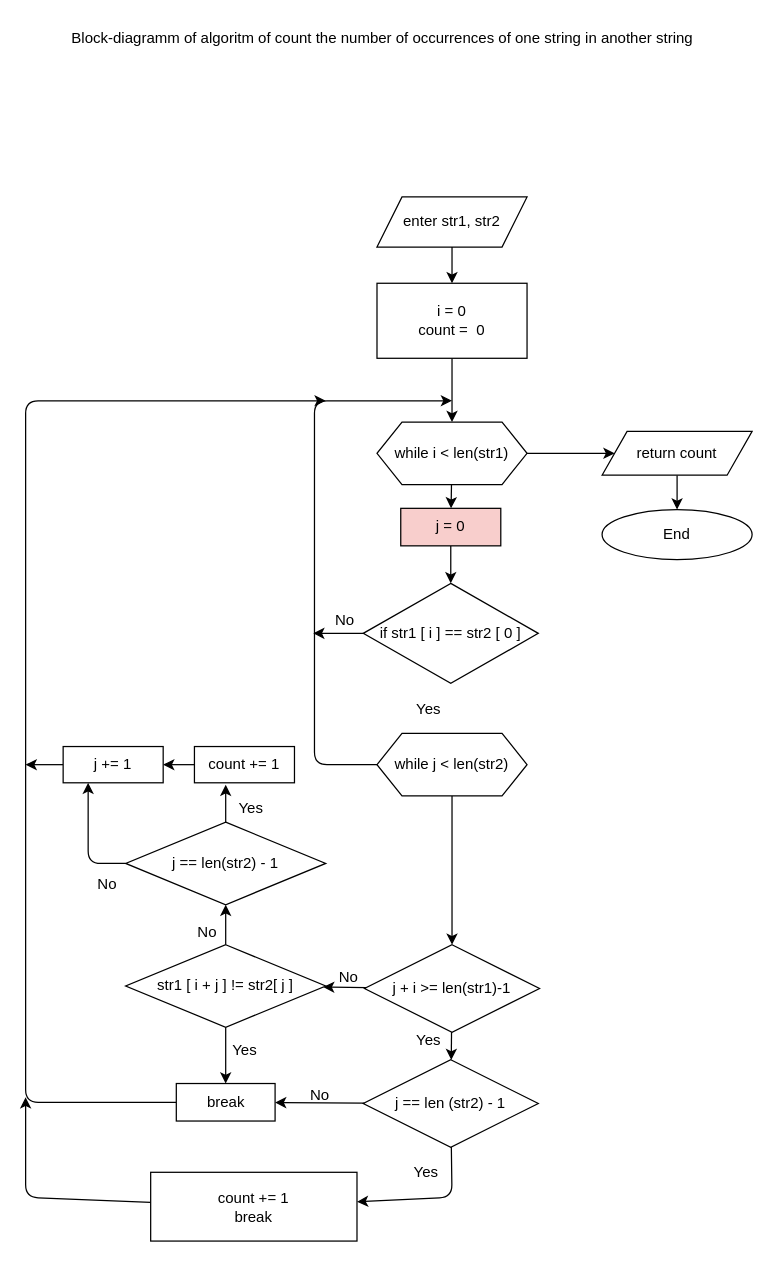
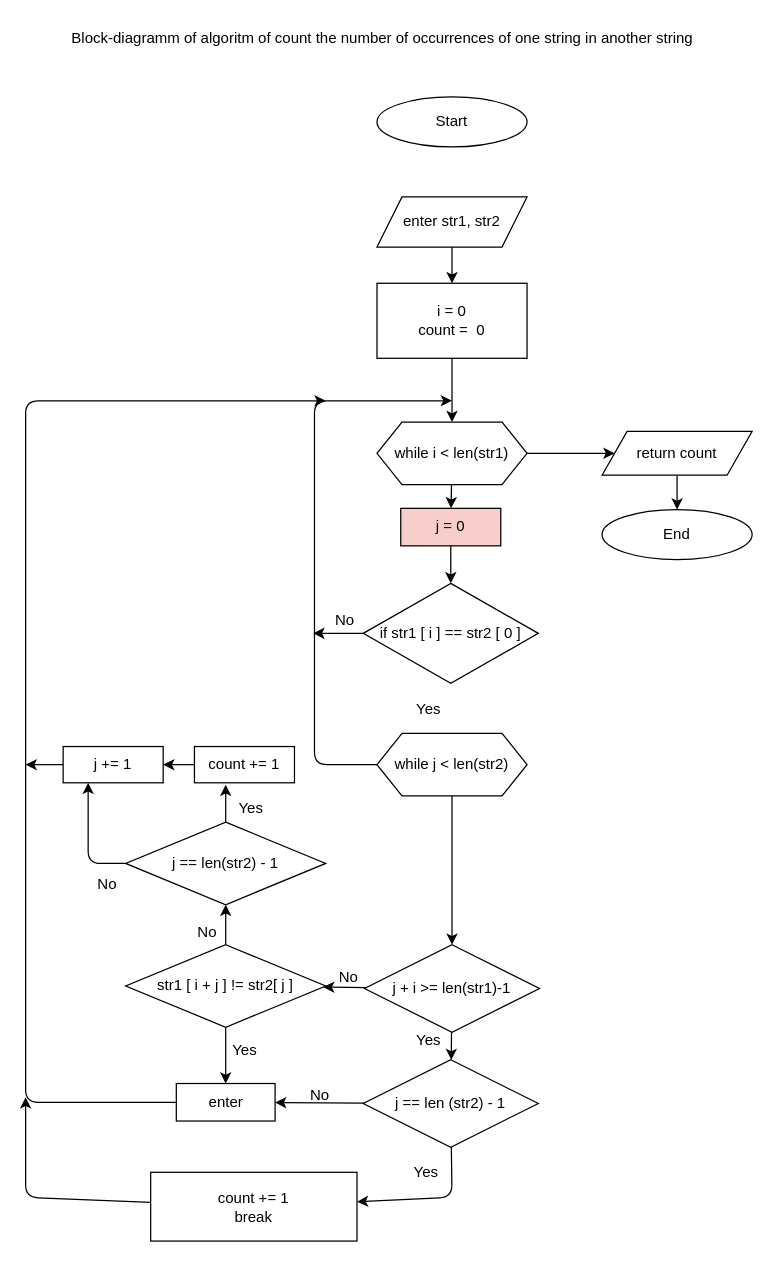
  <mxCell id="0" />
  <mxCell id="1" parent="0" />
+ <mxCell id="2" value="Start" style="ellipse;whiteSpace=wrap;html=1;" parent="1" vertex="1"><mxGeometry x="301" y="77" width="120" height="40" as="geometry" /></mxCell>
  <mxCell id="3" value="" style="edgeStyle=none;html=1;" parent="1" source="4" target="7" edge="1"><mxGeometry relative="1" as="geometry" /></mxCell>
  <mxCell id="4" value="i = 0&lt;br&gt;count =&amp;nbsp; 0" style="whiteSpace=wrap;html=1;" parent="1" vertex="1"><mxGeometry x="301" y="226" width="120" height="60" as="geometry" /></mxCell>
  <mxCell id="5" value="" style="edgeStyle=none;html=1;" parent="1" source="7" target="11" edge="1"><mxGeometry relative="1" as="geometry" /></mxCell>
  <mxCell id="6" value="" style="edgeStyle=none;html=1;" parent="1" source="7" target="16" edge="1"><mxGeometry relative="1" as="geometry" /></mxCell>
  <mxCell id="7" value="while i &amp;lt; len(str1)" style="shape=hexagon;perimeter=hexagonPerimeter2;whiteSpace=wrap;html=1;fixedSize=1;" parent="1" vertex="1"><mxGeometry x="301" y="337" width="120" height="50" as="geometry" /></mxCell>
  <mxCell id="8" value="" style="edgeStyle=none;html=1;" parent="1" source="9" target="4" edge="1"><mxGeometry relative="1" as="geometry" /></mxCell>
  <mxCell id="9" value="enter str1, str2" style="shape=parallelogram;perimeter=parallelogramPerimeter;whiteSpace=wrap;html=1;fixedSize=1;" parent="1" vertex="1"><mxGeometry x="301" y="157" width="120" height="40" as="geometry" /></mxCell>
  <mxCell id="10" value="" style="edgeStyle=none;html=1;" parent="1" source="11" target="19" edge="1"><mxGeometry relative="1" as="geometry" /></mxCell>
  <mxCell id="11" value="j = 0" style="whiteSpace=wrap;html=1;fillColor=#f8cecc;" parent="1" vertex="1"><mxGeometry x="320" y="406" width="80" height="30" as="geometry" /></mxCell>
  <mxCell id="12" value="" style="edgeStyle=none;html=1;" parent="1" source="13" target="24" edge="1"><mxGeometry relative="1" as="geometry" /></mxCell>
  <mxCell id="13" value="while j &amp;lt; len(str2)" style="shape=hexagon;perimeter=hexagonPerimeter2;whiteSpace=wrap;html=1;fixedSize=1;" parent="1" vertex="1"><mxGeometry x="301" y="586" width="120" height="50" as="geometry" /></mxCell>
  <mxCell id="14" style="edgeStyle=none;html=1;" parent="1" source="13" edge="1"><mxGeometry relative="1" as="geometry"><mxPoint x="361" y="320" as="targetPoint" /><Array as="points"><mxPoint x="251" y="611" /><mxPoint x="251" y="477" /><mxPoint x="251" y="320" /></Array></mxGeometry></mxCell>
  <mxCell id="15" value="" style="edgeStyle=none;html=1;" parent="1" source="16" target="17" edge="1"><mxGeometry relative="1" as="geometry" /></mxCell>
  <mxCell id="16" value="return count" style="shape=parallelogram;perimeter=parallelogramPerimeter;whiteSpace=wrap;html=1;fixedSize=1;" parent="1" vertex="1"><mxGeometry x="481" y="344.5" width="120" height="35" as="geometry" /></mxCell>
  <mxCell id="17" value="End" style="ellipse;whiteSpace=wrap;html=1;" parent="1" vertex="1"><mxGeometry x="481" y="407" width="120" height="40" as="geometry" /></mxCell>
  <mxCell id="18" style="edgeStyle=none;html=1;exitX=0;exitY=0.5;exitDx=0;exitDy=0;" parent="1" source="19" edge="1"><mxGeometry relative="1" as="geometry"><mxPoint x="250" y="506" as="targetPoint" /></mxGeometry></mxCell>
  <mxCell id="19" value="if str1 [ i ] == str2 [ 0 ]" style="rhombus;whiteSpace=wrap;html=1;" parent="1" vertex="1"><mxGeometry x="290" y="466" width="140" height="80" as="geometry" /></mxCell>
  <mxCell id="20" value="No" style="text;html=1;align=center;verticalAlign=middle;resizable=0;points=[];autosize=1;strokeColor=none;fillColor=none;" parent="1" vertex="1"><mxGeometry x="260" y="486" width="30" height="20" as="geometry" /></mxCell>
  <mxCell id="21" value="Yes" style="text;html=1;align=center;verticalAlign=middle;resizable=0;points=[];autosize=1;strokeColor=none;fillColor=none;" parent="1" vertex="1"><mxGeometry x="322" y="557" width="40" height="20" as="geometry" /></mxCell>
  <mxCell id="22" value="" style="edgeStyle=none;html=1;" parent="1" source="24" target="27" edge="1"><mxGeometry relative="1" as="geometry" /></mxCell>
  <mxCell id="23" value="" style="edgeStyle=none;html=1;" parent="1" source="24" target="41" edge="1"><mxGeometry relative="1" as="geometry" /></mxCell>
  <mxCell id="24" value="j + i &amp;gt;= len(str1)-1" style="rhombus;whiteSpace=wrap;html=1;" parent="1" vertex="1"><mxGeometry x="291" y="755" width="140" height="70" as="geometry" /></mxCell>
  <mxCell id="25" value="" style="edgeStyle=none;html=1;" parent="1" source="27" target="30" edge="1"><mxGeometry relative="1" as="geometry"><Array as="points"><mxPoint x="361" y="957" /></Array></mxGeometry></mxCell>
  <mxCell id="26" value="" style="edgeStyle=none;html=1;" parent="1" source="27" target="33" edge="1"><mxGeometry relative="1" as="geometry" /></mxCell>
  <mxCell id="27" value="j == len (str2) - 1" style="rhombus;whiteSpace=wrap;html=1;" parent="1" vertex="1"><mxGeometry x="290" y="847" width="140" height="70" as="geometry" /></mxCell>
  <mxCell id="28" value="Yes" style="text;html=1;align=center;verticalAlign=middle;resizable=0;points=[];autosize=1;strokeColor=none;fillColor=none;" parent="1" vertex="1"><mxGeometry x="322" y="822" width="40" height="20" as="geometry" /></mxCell>
  <mxCell id="29" style="edgeStyle=none;html=1;" parent="1" source="30" edge="1"><mxGeometry relative="1" as="geometry"><mxPoint x="20" y="877" as="targetPoint" /><Array as="points"><mxPoint x="20" y="957" /></Array></mxGeometry></mxCell>
  <mxCell id="30" value="count += 1&lt;br&gt;break" style="whiteSpace=wrap;html=1;" parent="1" vertex="1"><mxGeometry x="120" y="937" width="165" height="55" as="geometry" /></mxCell>
  <mxCell id="31" value="Yes" style="text;html=1;align=center;verticalAlign=middle;resizable=0;points=[];autosize=1;strokeColor=none;fillColor=none;" parent="1" vertex="1"><mxGeometry x="320" y="927" width="40" height="20" as="geometry" /></mxCell>
  <mxCell id="32" style="edgeStyle=none;html=1;exitX=0;exitY=0.5;exitDx=0;exitDy=0;" parent="1" source="33" edge="1"><mxGeometry relative="1" as="geometry"><mxPoint x="260" y="320" as="targetPoint" /><Array as="points"><mxPoint x="20" y="881" /><mxPoint x="20" y="320" /></Array></mxGeometry></mxCell>
- <mxCell id="33" value="break" style="whiteSpace=wrap;html=1;" parent="1" vertex="1"><mxGeometry x="140.5" y="866" width="79" height="30" as="geometry" /></mxCell>
+ <mxCell id="33" value="enter" style="whiteSpace=wrap;html=1;" parent="1" vertex="1"><mxGeometry x="140.5" y="866" width="79" height="30" as="geometry" /></mxCell>
  <mxCell id="34" value="No" style="text;html=1;align=center;verticalAlign=middle;resizable=0;points=[];autosize=1;strokeColor=none;fillColor=none;" parent="1" vertex="1"><mxGeometry x="240" y="866" width="30" height="20" as="geometry" /></mxCell>
  <mxCell id="35" value="" style="edgeStyle=none;html=1;" parent="1" source="37" edge="1"><mxGeometry relative="1" as="geometry"><mxPoint x="180" y="627" as="targetPoint" /></mxGeometry></mxCell>
  <mxCell id="36" style="edgeStyle=none;html=1;entryX=0.25;entryY=1;entryDx=0;entryDy=0;" parent="1" source="37" target="48" edge="1"><mxGeometry relative="1" as="geometry"><Array as="points"><mxPoint x="70" y="690" /></Array></mxGeometry></mxCell>
  <mxCell id="37" value="j == len(str2) - 1" style="rhombus;whiteSpace=wrap;html=1;" parent="1" vertex="1"><mxGeometry x="100" y="657" width="160" height="66" as="geometry" /></mxCell>
  <mxCell id="38" value="No" style="text;html=1;align=center;verticalAlign=middle;resizable=0;points=[];autosize=1;strokeColor=none;fillColor=none;" parent="1" vertex="1"><mxGeometry x="263" y="771" width="30" height="20" as="geometry" /></mxCell>
  <mxCell id="39" value="" style="edgeStyle=none;html=1;" parent="1" source="41" target="33" edge="1"><mxGeometry relative="1" as="geometry" /></mxCell>
  <mxCell id="40" value="" style="edgeStyle=none;html=1;" parent="1" source="41" target="37" edge="1"><mxGeometry relative="1" as="geometry" /></mxCell>
  <mxCell id="41" value="str1 [ i + j ] != str2[ j ]" style="rhombus;whiteSpace=wrap;html=1;" parent="1" vertex="1"><mxGeometry x="100" y="755" width="160" height="66" as="geometry" /></mxCell>
  <mxCell id="42" value="Yes" style="text;html=1;align=center;verticalAlign=middle;resizable=0;points=[];autosize=1;strokeColor=none;fillColor=none;" parent="1" vertex="1"><mxGeometry x="175" y="830" width="40" height="20" as="geometry" /></mxCell>
  <mxCell id="43" value="No" style="text;html=1;align=center;verticalAlign=middle;resizable=0;points=[];autosize=1;strokeColor=none;fillColor=none;" parent="1" vertex="1"><mxGeometry x="149.5" y="735" width="30" height="20" as="geometry" /></mxCell>
  <mxCell id="44" value="" style="edgeStyle=none;html=1;" parent="1" source="45" target="48" edge="1"><mxGeometry relative="1" as="geometry" /></mxCell>
  <mxCell id="45" value="&lt;span&gt;count += 1&lt;/span&gt;" style="whiteSpace=wrap;html=1;" parent="1" vertex="1"><mxGeometry x="155" y="596.5" width="80" height="29" as="geometry" /></mxCell>
  <mxCell id="46" value="Yes" style="text;html=1;align=center;verticalAlign=middle;resizable=0;points=[];autosize=1;strokeColor=none;fillColor=none;" parent="1" vertex="1"><mxGeometry x="179.5" y="636" width="40" height="20" as="geometry" /></mxCell>
  <mxCell id="47" style="edgeStyle=none;html=1;" parent="1" source="48" edge="1"><mxGeometry relative="1" as="geometry"><mxPoint x="20" y="611" as="targetPoint" /></mxGeometry></mxCell>
  <mxCell id="48" value="&lt;span&gt;j += 1&lt;/span&gt;" style="whiteSpace=wrap;html=1;" parent="1" vertex="1"><mxGeometry x="50" y="596.5" width="80" height="29" as="geometry" /></mxCell>
  <mxCell id="49" value="No" style="text;html=1;align=center;verticalAlign=middle;resizable=0;points=[];autosize=1;strokeColor=none;fillColor=none;" parent="1" vertex="1"><mxGeometry x="70" y="697" width="30" height="20" as="geometry" /></mxCell>
  <mxCell id="50" value="Block-diagramm of algoritm of count the number of occurrences of one string in another string" style="text;html=1;align=center;verticalAlign=middle;resizable=0;points=[];autosize=1;strokeColor=none;fillColor=none;" parent="1" vertex="1"><mxGeometry x="50" y="20" width="510" height="20" as="geometry" /></mxCell>
